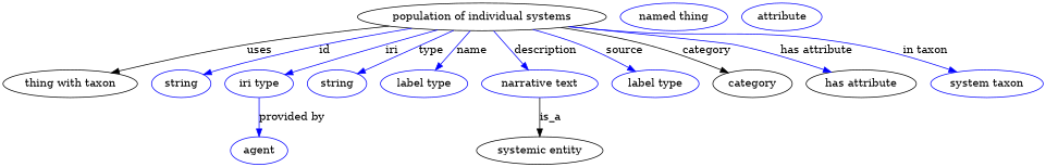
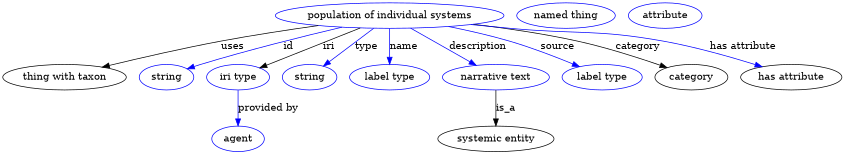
  digraph {
    node [color=blue]
    edge [color=blue style=solid]
-   n1 [height=0.5 label="population of individual systems" width=4.4774 color=""]
+   n1 [height=0.5 label="population of individual systems" width=4.4774]
    "thing with taxon" [height=0.5 width=2.4192 color=""]
    n3 [height=0.5 label=string width=1.0652]
    n4 [height=0.5 label="iri type" width=1.2277]
    n5 [height=0.5 label=string width=1.0652]
    n6 [height=0.5 label="label type" width=1.5707]
    n7 [height=0.5 label="narrative text" width=2.0943]
    n8 [height=0.5 label="label type" width=1.5707]
    category [height=0.5 width=1.4263 color=""]
    "has attribute" [height=0.5 width=1.9859 color=""]
-   n11 [height=0.5 label="system taxon" width=2.022]
    "systemic entity" [height=0.5 width=2.2748 color=""]
    n13 [height=0.5 label=agent width=1.0291]
    n14 [height=0.5 label="named thing" width=1.9318]
    n15 [height=0.5 label=attribute width=1.4443]
    n1 -> "thing with taxon" [label=uses color="" style=""]
    n1 -> n3 [label=id]
-   n1 -> n4 [label=iri]
+   n1 -> n4 [color=black label=iri]
    n1 -> n5 [label=type]
    n1 -> n6 [label=name]
    n1 -> n7 [label=description]
    n1 -> n8 [label=source]
    n1 -> category [color=black label=category]
    n1 -> "has attribute" [label="has attribute"]
-   n1 -> n11 [label="in taxon"]
    n4 -> n13 [label="provided by"]
    n7 -> "systemic entity" [label=is_a color="" style=""]
  }
